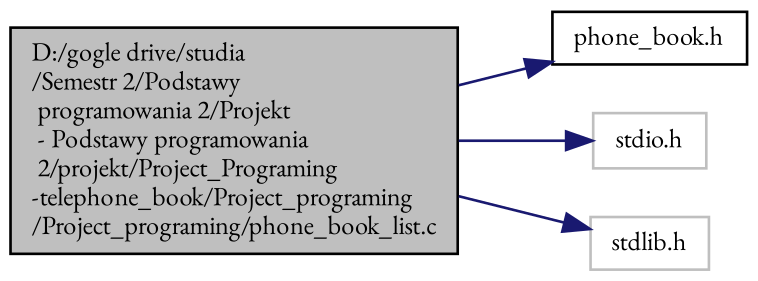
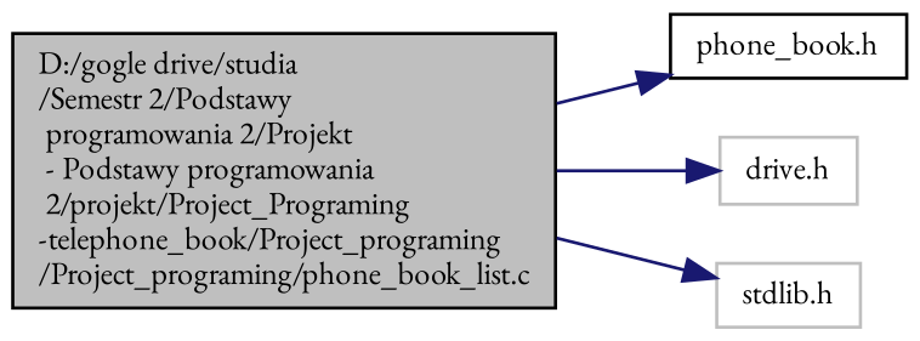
  digraph {
    rankdir=LR
    fontname="EB Garamond"
    node [color=black fillcolor=white fontname="EB Garamond" fontsize=10 shape=record style=filled]
    edge [color=midnightblue fontname="EB Garamond" fontsize=10 labelfontname=Helvetica labelfontsize=10 style=solid]
    n1 [fillcolor=grey75 fontcolor=black height=0.2 label="D:/gogle drive/studia\l/Semestr  2/Podstawy\l programowania 2/Projekt\l - Podstawy programowania\l 2/projekt/Project_Programing\l-telephone_book/Project_programing\l/Project_programing/phone_book_list.c" width=0.4]
    n2 [height=0.2 label="phone_book.h" width=0.4]
-   n3 [color=grey75 height=0.2 label="stdio.h" width=0.4]
+   n3 [color=grey75 height=0.2 label="drive.h" width=0.4]
    n4 [color=grey75 height=0.2 label="stdlib.h" width=0.4]
    n1 -> n2
    n1 -> n3
    n1 -> n4
  }
